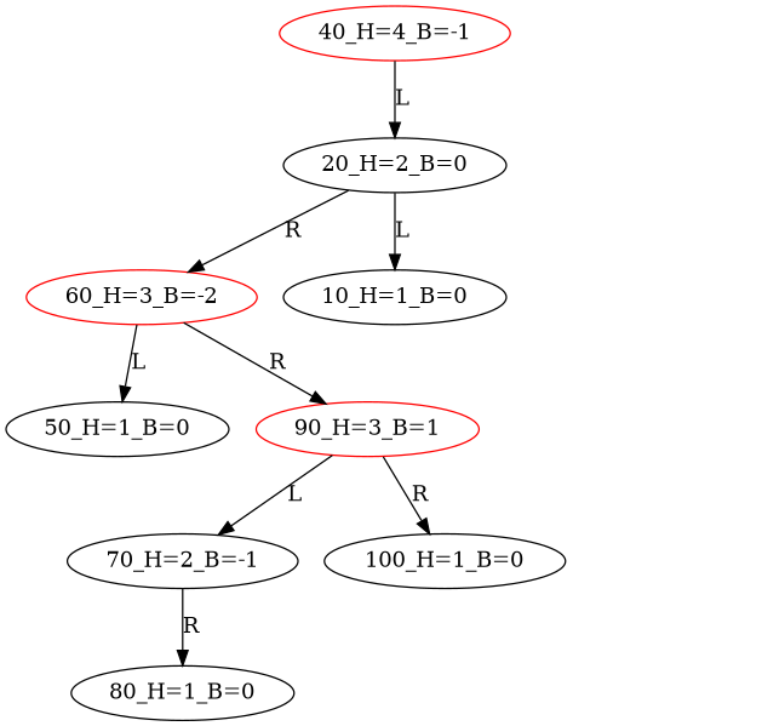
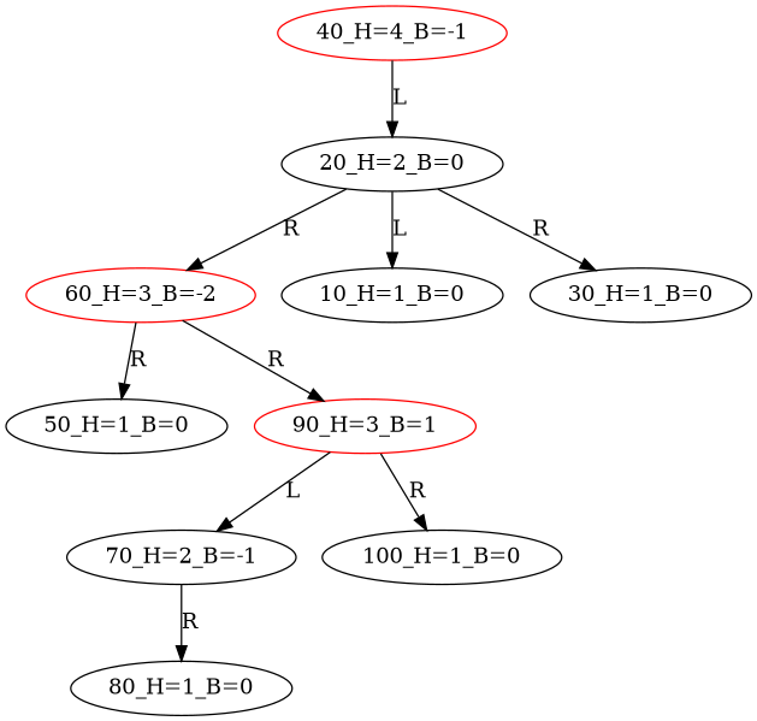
  digraph {
    "40_H=4_B=-1" [color=red]
    "20_H=2_B=0"
    "60_H=3_B=-2" [color=red]
    "10_H=1_B=0"
+   "30_H=1_B=0"
    "50_H=1_B=0"
    "90_H=3_B=1" [color=red]
    "70_H=2_B=-1"
    "100_H=1_B=0"
    "80_H=1_B=0"
    "40_H=4_B=-1" -> "20_H=2_B=0" [label=L]
    "20_H=2_B=0" -> "60_H=3_B=-2" [label=R]
    "20_H=2_B=0" -> "10_H=1_B=0" [label=L]
-   "60_H=3_B=-2" -> "50_H=1_B=0" [label=L]
+   "20_H=2_B=0" -> "30_H=1_B=0" [label=R]
+   "60_H=3_B=-2" -> "50_H=1_B=0" [label=R]
    "60_H=3_B=-2" -> "90_H=3_B=1" [label=R]
    "90_H=3_B=1" -> "70_H=2_B=-1" [label=L]
    "90_H=3_B=1" -> "100_H=1_B=0" [label=R]
    "70_H=2_B=-1" -> "80_H=1_B=0" [label=R]
  }
